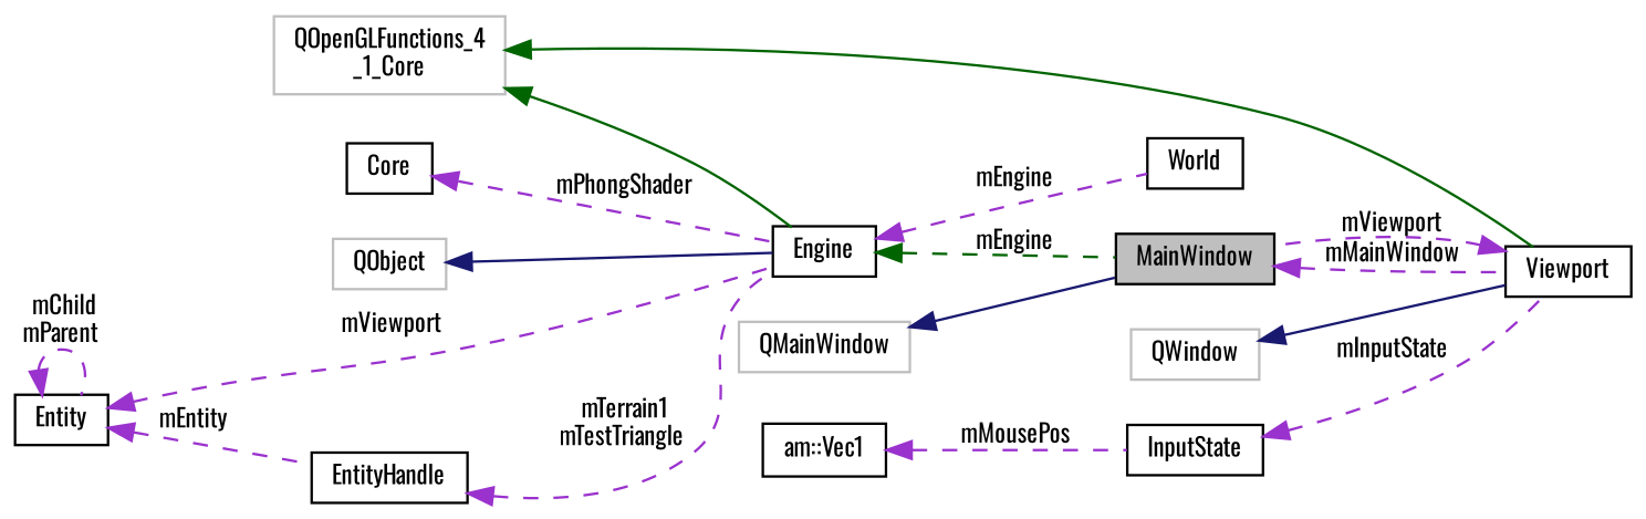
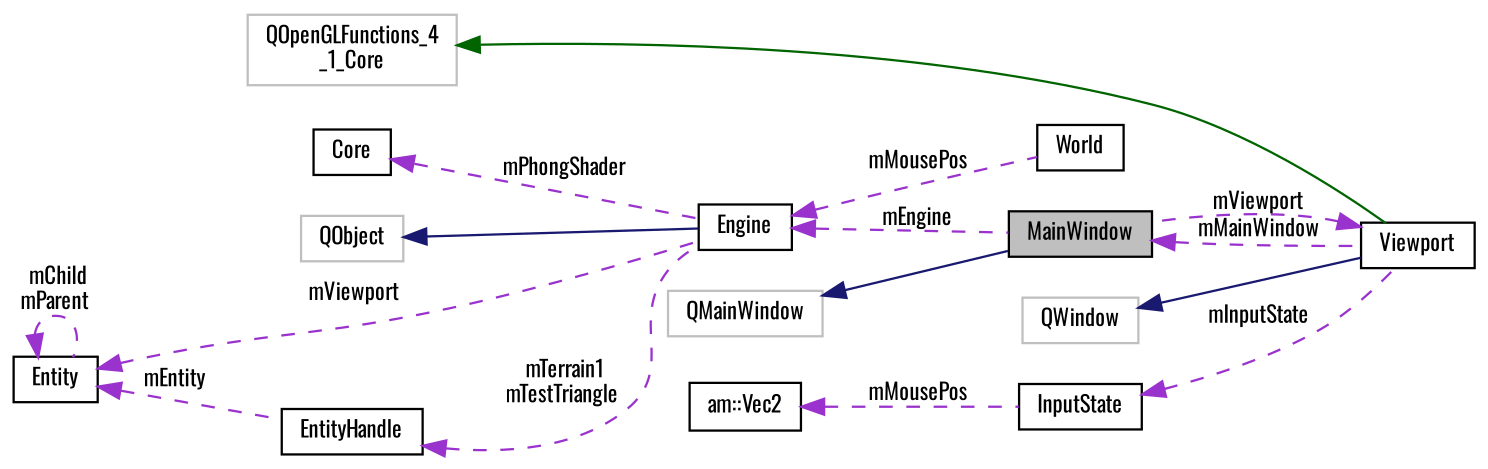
  digraph {
    fontname=Oswald
    rankdir=LR
    node [color=black fillcolor=white fontname=Oswald fontsize=10 shape=record style=filled]
    edge [color=darkorchid3 dir=back fontname=Oswald fontsize=10 labelfontname=Helvetica labelfontsize=10 style=dashed]
    n1 [fillcolor=grey75 fontcolor=black height=0.2 label=MainWindow width=0.4]
    n2 [height=0.2 label=Viewport width=0.4]
    n3 [color=grey75 height=0.2 label=QMainWindow width=0.4]
    n4 [height=0.2 label=Engine width=0.4]
    n5 [height=0.2 label=World width=0.4]
    n6 [color=grey75 height=0.2 label=QObject width=0.4]
    n7 [color=grey75 height=0.2 label="QOpenGLFunctions_4\l_1_Core" width=0.4]
    n8 [height=0.2 label=EntityHandle width=0.4]
    n9 [height=0.2 label=Entity width=0.4]
    n10 [height=0.2 label=Core width=0.4]
    n11 [color=grey75 height=0.2 label=QWindow width=0.4]
    n12 [height=0.2 label=InputState width=0.4]
-   n13 [height=0.2 label="am::Vec1" width=0.4]
+   n13 [height=0.2 label="am::Vec2" width=0.4]
    n1 -> n2 [label=" mMainWindow"]
    n2 -> n1 [label=" mViewport"]
    n3 -> n1 [color=midnightblue style=solid]
-   n4 -> n1 [color=darkgreen label=" mEngine"]
-   n4 -> n5 [label=" mEngine"]
+   n4 -> n1 [label=" mEngine"]
+   n4 -> n5 [label=" mMousePos"]
    n6 -> n4 [color=midnightblue style=solid]
    n7 -> n2 [color=darkgreen style=solid]
-   n7 -> n4 [color=darkgreen style=solid]
    n8 -> n4 [label=" mTerrain1\nmTestTriangle"]
    n9 -> n4 [label=" mViewport"]
    n9 -> n8 [label=" mEntity"]
    n9 -> n9 [label=" mChild\nmParent"]
    n10 -> n4 [label=" mPhongShader"]
    n11 -> n2 [color=midnightblue style=solid]
    n12 -> n2 [label=" mInputState"]
    n13 -> n12 [label=" mMousePos"]
  }
